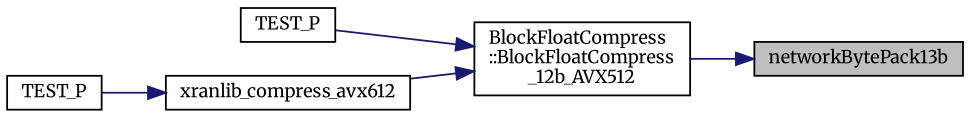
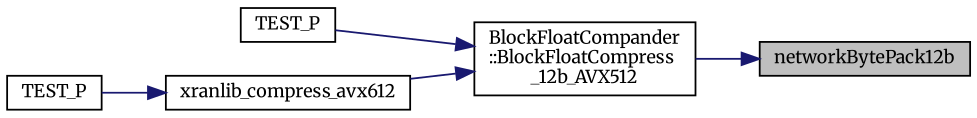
  digraph {
    fontname=Merriweather
    rankdir=RL
    node [color=black fillcolor=white fontname=Merriweather fontsize=10 shape=record style=filled]
    edge [color=midnightblue dir=back fontname=Merriweather fontsize=10 labelfontname=Helvetica labelfontsize=10 style=solid]
-   n1 [fillcolor=grey75 fontcolor=black height=0.2 label=networkBytePack13b width=0.4]
-   n2 [height=0.2 label="BlockFloatCompress\l::BlockFloatCompress\l_12b_AVX512" width=0.4]
+   n1 [fillcolor=grey75 fontcolor=black height=0.2 label=networkBytePack12b width=0.4]
+   n2 [height=0.2 label="BlockFloatCompander\l::BlockFloatCompress\l_12b_AVX512" width=0.4]
    n3 [height=0.2 label=TEST_P width=0.4]
    n4 [height=0.2 label=xranlib_compress_avx612 width=0.4]
    n5 [height=0.2 label=TEST_P width=0.4]
    n1 -> n2
    n2 -> n3
    n2 -> n4
    n4 -> n5
  }
